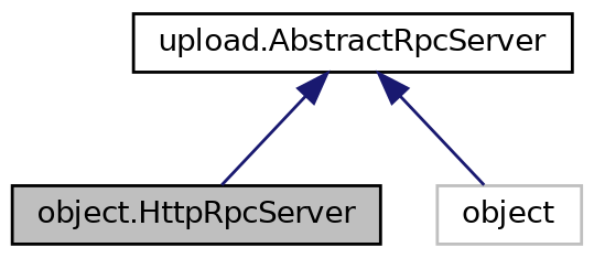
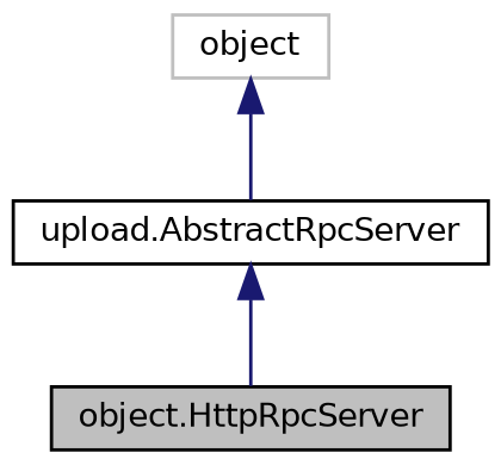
  digraph {
    node [color=black fillcolor=white fontname=Helvetica fontsize=10 shape=record style=filled]
    edge [color=midnightblue dir=back fontname=Helvetica fontsize=10 labelfontname=Helvetica labelfontsize=10 style=solid]
    n1 [fillcolor=grey75 fontcolor=black height=0.2 label="object.HttpRpcServer" width=0.4]
    n2 [height=0.2 label="upload.AbstractRpcServer" width=0.4]
    n3 [color=grey75 height=0.2 label=object width=0.4]
    n2 -> n1
-   n2 -> n3
+   n3 -> n2
  }
